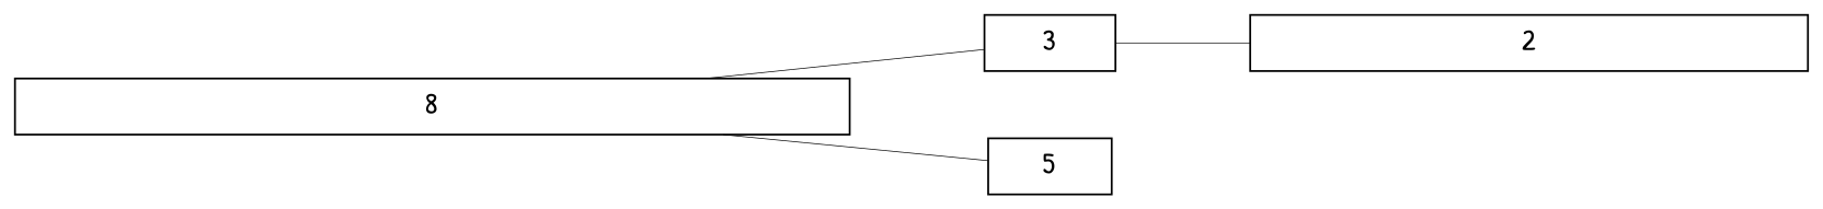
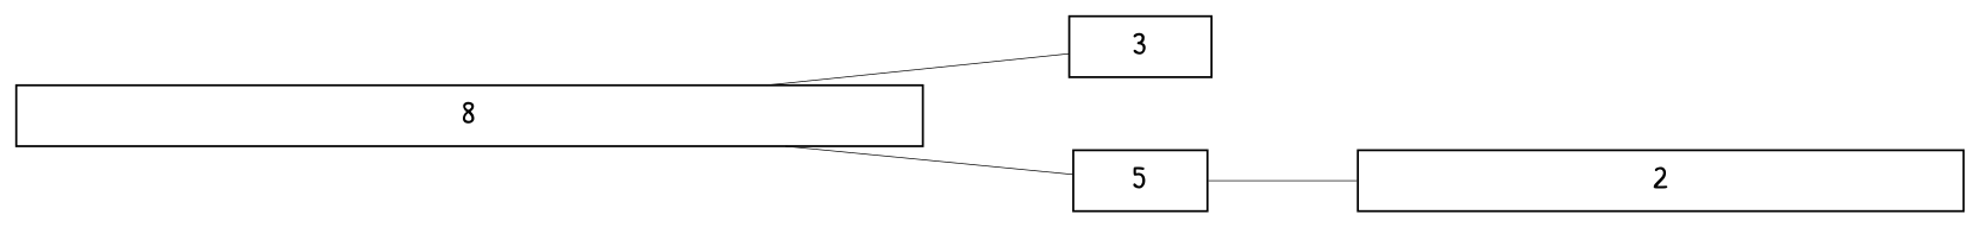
  graph {
    fontname="Patrick Hand"
    fontsize=8
    rankdir=LR
    splines=true
    node [fillcolor=none fixedsize=true fontname="Patrick Hand" fontsize=8 margin=0 penwidth=0.5 shape=rect]
    edge [dir=none fontname="Patrick Hand" penwidth=0.2]
    n1 [height=0.207 label=8 width=3.100]
    2 [height=0.207 width=2.065]
    3 [height=0.207 width=0.483]
    5 [height=0.207 width=0.464]
    subgraph sub_1 {
      n1
      2
      3
      5
    }
    n1 -- 3
    n1 -- 5
-   3 -- 2
+   5 -- 2
  }
